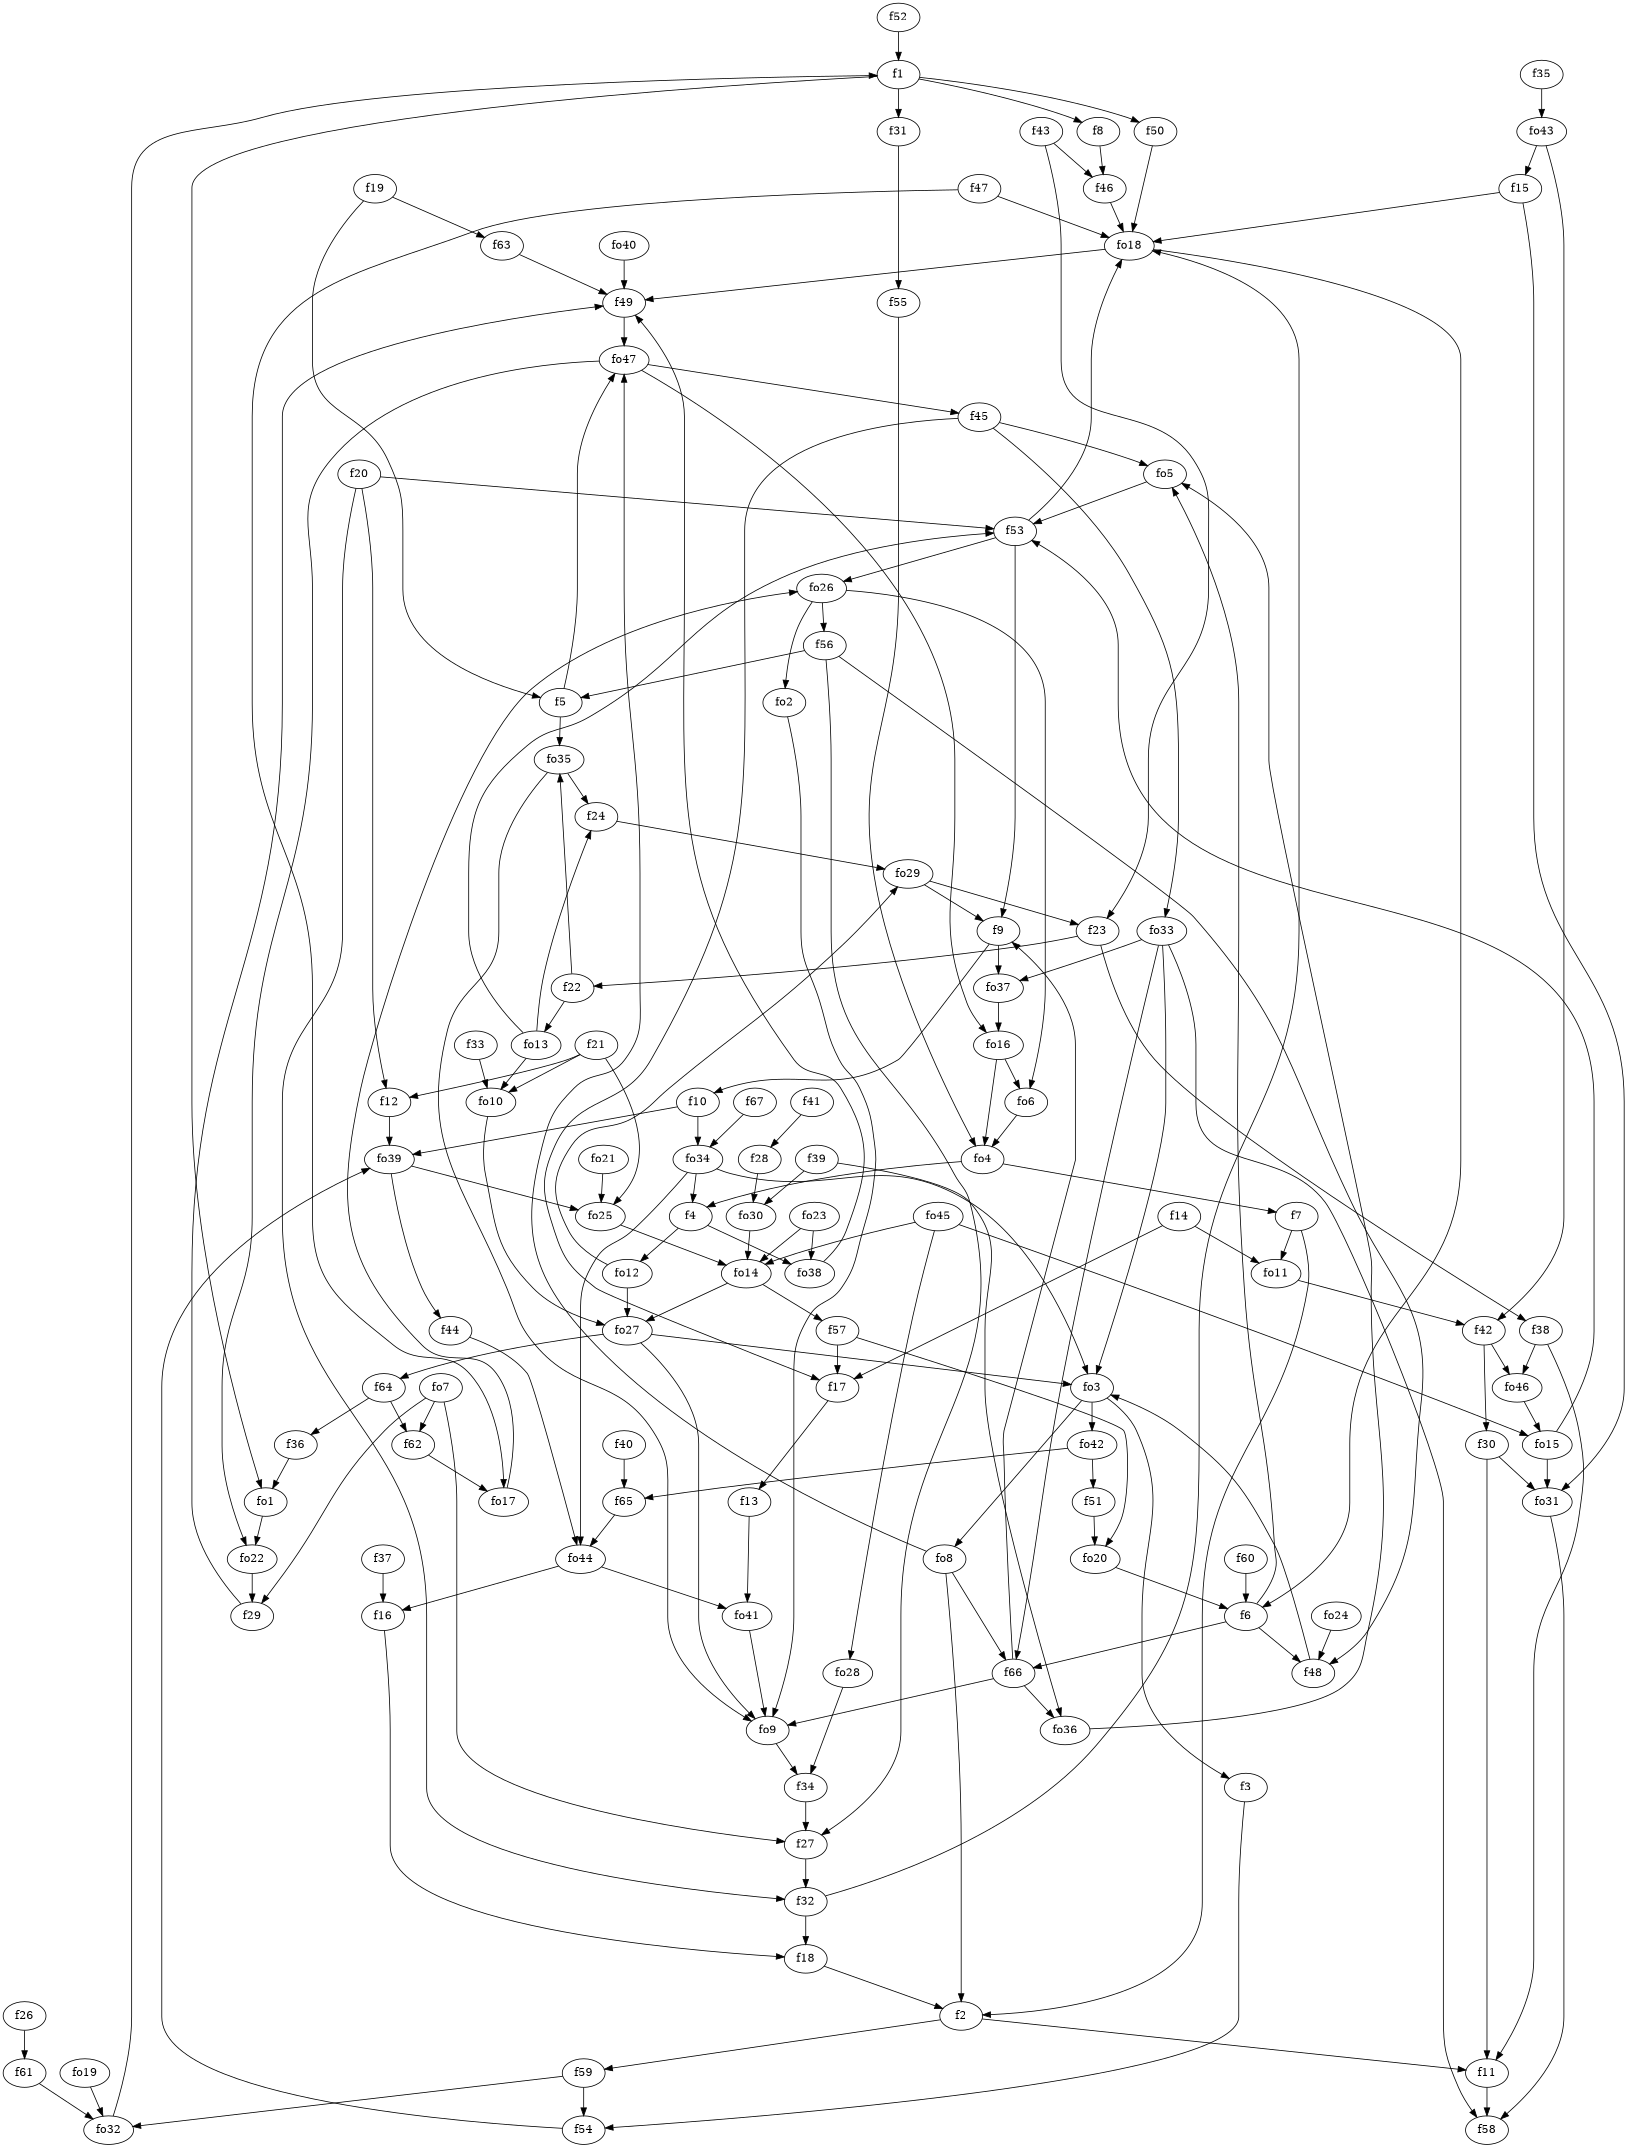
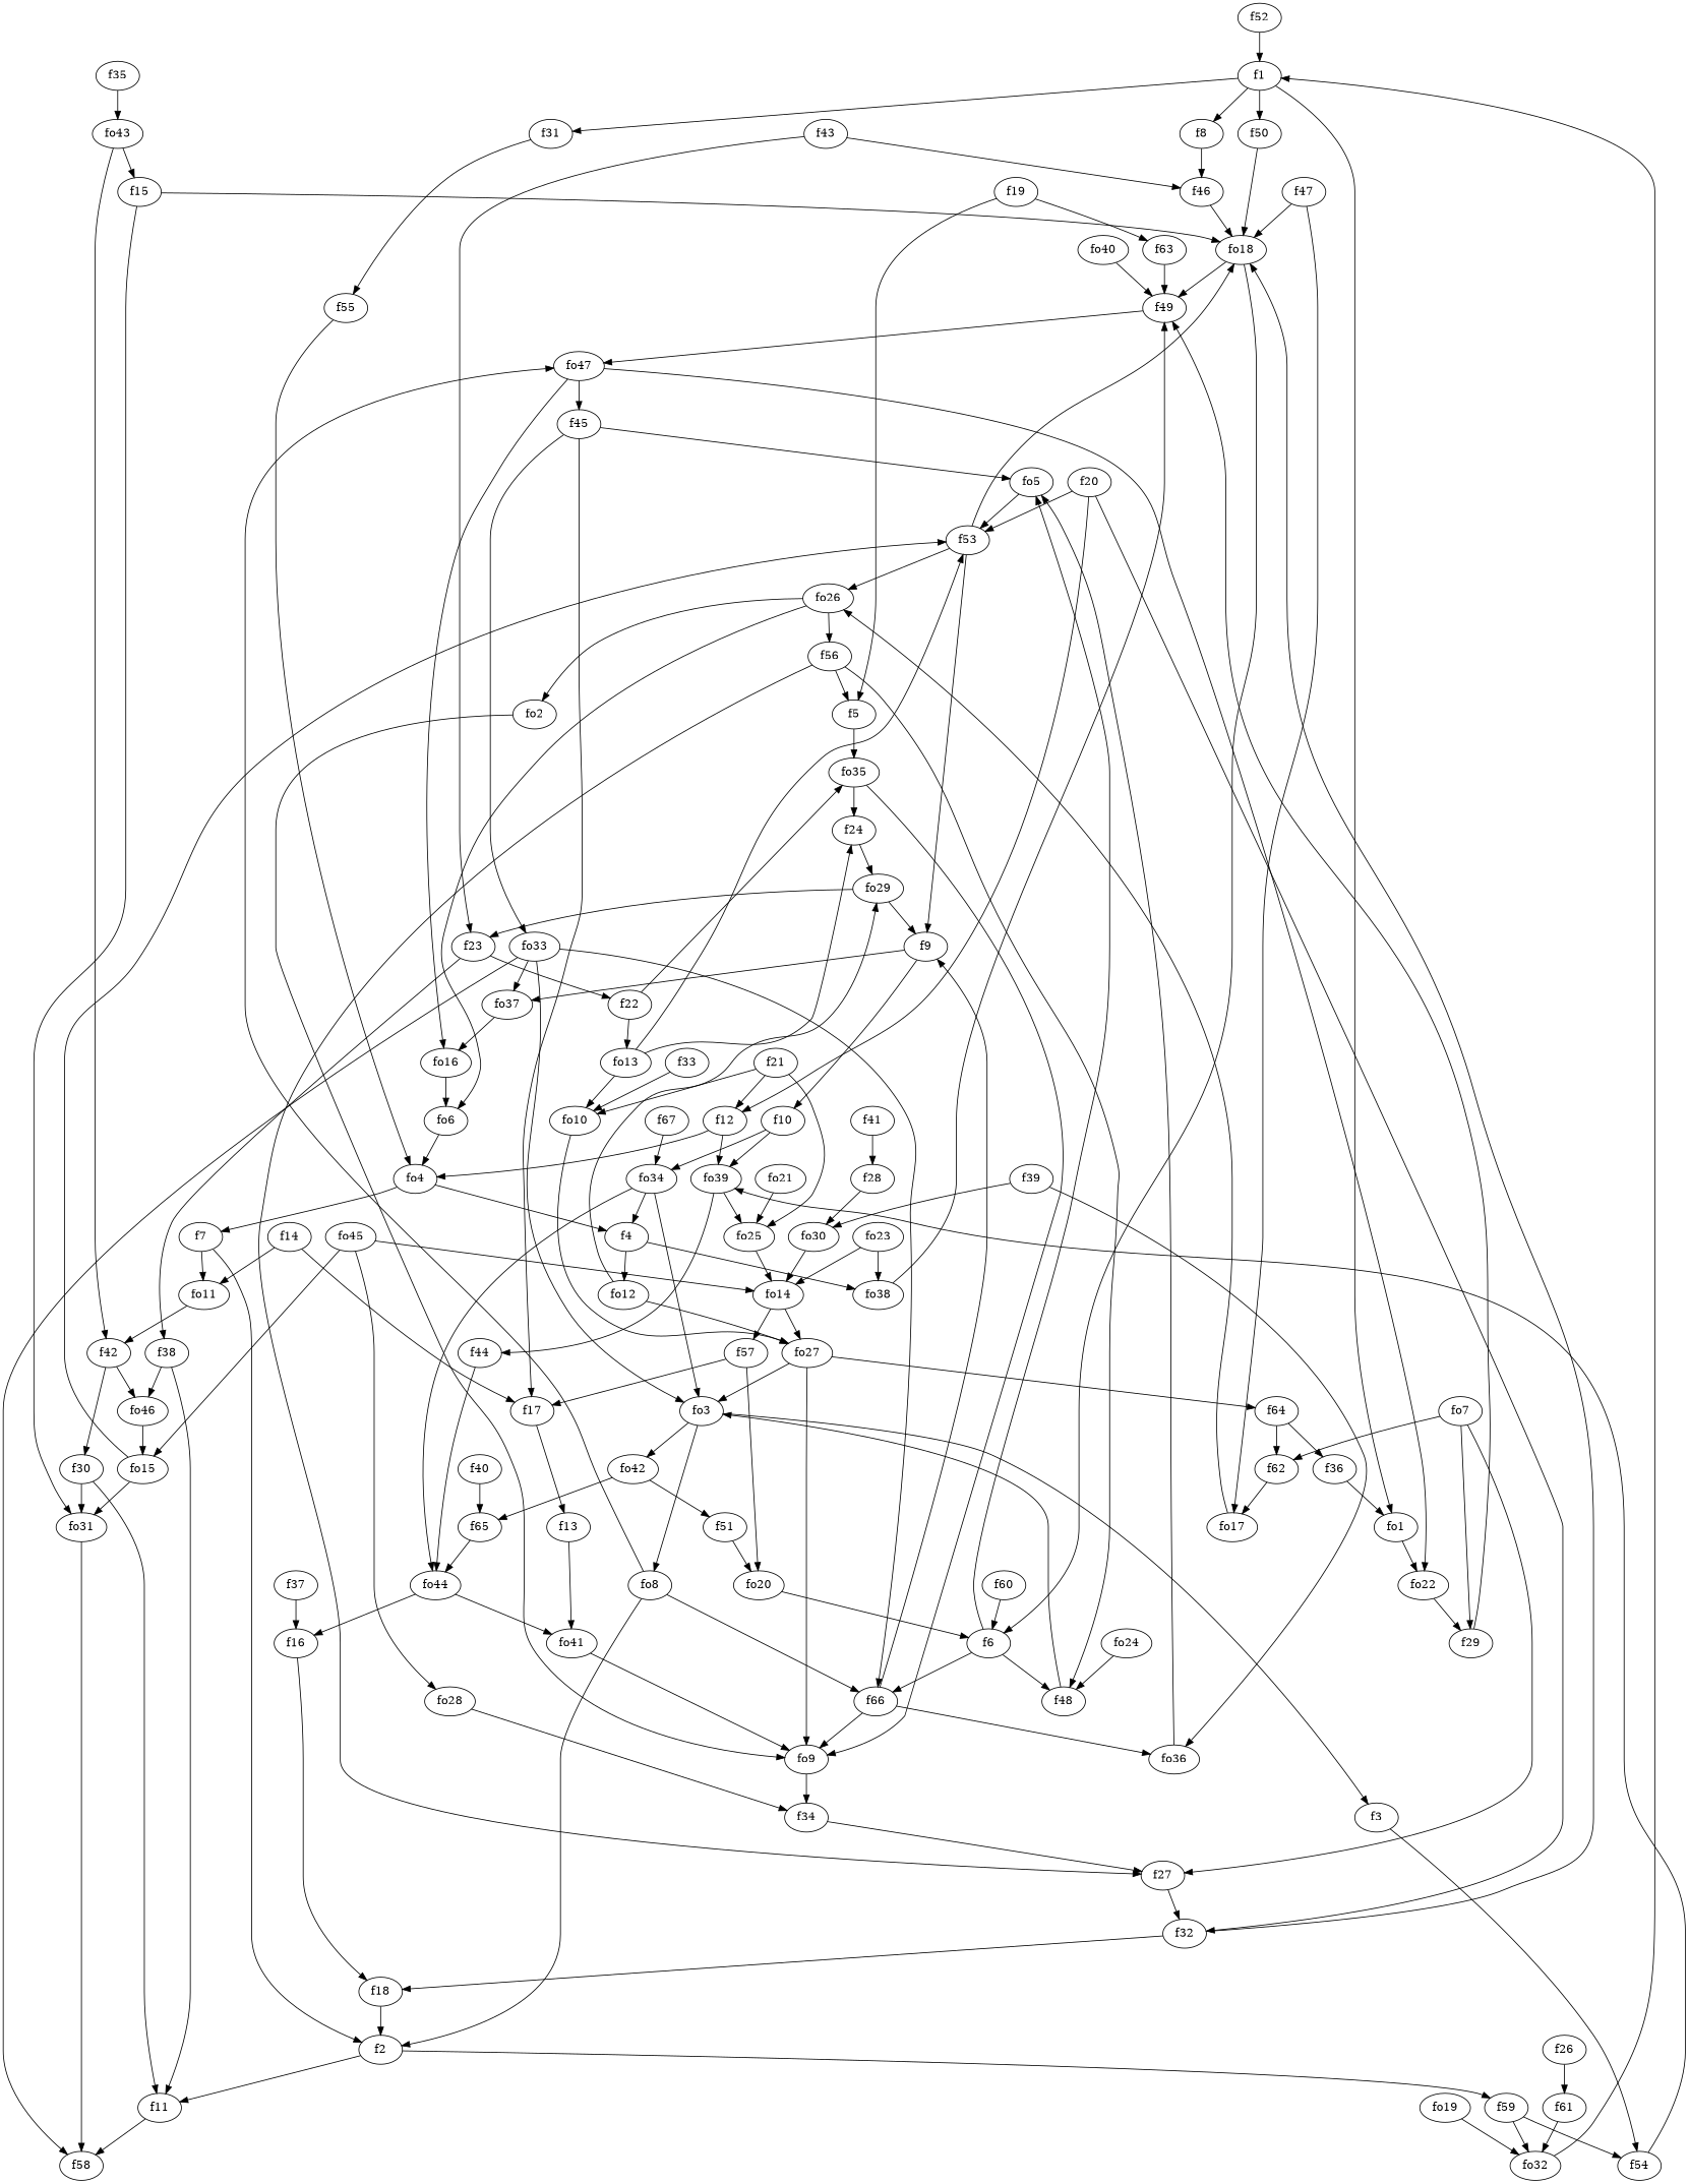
  strict digraph {
    fontname="DejaVu Serif"
    node [fontname="DejaVu Serif"]
    edge [fontname="DejaVu Serif" weight=2]
    f1
    f8
    f31
    f50
    fo1
    f46
    f55
    fo18
    fo22
    f2
    f11
    f59
    f58
    f54
    fo32
    f3
    fo39
    f4
    fo12
    fo38
    fo29
    fo27
    f49
    f5
    fo35
    fo47
    f24
    fo9
    f45
    fo16
    f6
    f48
    f66
    fo5
    fo3
    f9
    fo36
    f53
    f7
    fo11
    f42
    fo42
    f65
    f51
    f10
    fo37
    fo34
    fo44
    fo25
    f44
    f12
    fo4
    f13
    fo41
    f14
    f17
    f15
    fo31
    f16
    f18
    f19
    f63
    f20
    f32
    fo26
    f21
    fo10
    fo14
    f22
    fo13
    f23
    f38
    fo46
    fo24
    f26
    f61
    f27
    f28
    fo30
    f29
    f30
    f33
    f34
    f35
    fo43
    f36
    f37
    fo15
    f39
    f40
    f41
    f43
    fo33
    f47
    fo17
    fo8
    fo20
    f52
    f56
    fo2
    fo6
    f57
    f60
    f62
    f64
    f67
    fo7
    fo19
    fo21
    fo23
    fo28
    fo40
    fo45
    f1 -> f8
    f1 -> f31
    f1 -> f50
    f1 -> fo1
    f8 -> f46
    f31 -> f55
    f50 -> fo18
    fo1 -> fo22
    f46 -> fo18
    f55 -> fo4
    fo18 -> f49
    fo18 -> f6
    fo22 -> f29
    f2 -> f11
    f2 -> f59
    f11 -> f58
    f59 -> f54
    f59 -> fo32
    f54 -> fo39
    fo32 -> f1
    f3 -> f54
    fo39 -> fo25
    fo39 -> f44
    f4 -> fo12
    f4 -> fo38
    fo12 -> fo29
    fo12 -> fo27
    fo38 -> f49
    fo29 -> f9
    fo29 -> f23
    fo27 -> fo9
    fo27 -> fo3
    fo27 -> f64
    f49 -> fo47
    f5 -> fo35
-   f5 -> fo47
    fo35 -> f24
    fo35 -> fo9
    fo47 -> fo22
    fo47 -> f45
    fo47 -> fo16
    f24 -> fo29
    fo9 -> f34
    f45 -> fo5
    f45 -> f17
    f45 -> fo33
    fo16 -> fo6
    f6 -> f48
    f6 -> f66
    f6 -> fo5
    f48 -> fo3
    f66 -> fo9
    f66 -> f9
    f66 -> fo36
    fo5 -> f53
    fo3 -> f3
    fo3 -> fo42
    fo3 -> fo8
    f9 -> f10
    f9 -> fo37
    fo36 -> fo5
    f53 -> fo18
    f53 -> f9
    f53 -> fo26
    f7 -> f2
    f7 -> fo11
    fo11 -> f42
    f42 -> fo46
    f42 -> f30
    fo42 -> f65
    fo42 -> f51
    f65 -> fo44
    f51 -> fo20
    f10 -> fo39
    f10 -> fo34
    fo37 -> fo16
    fo34 -> f4
    fo34 -> fo3
    fo34 -> fo44
    fo44 -> fo41
    fo44 -> f16
    fo25 -> fo14
    f44 -> fo44
    f12 -> fo39
-   fo16 -> fo4
+   f12 -> fo4
    fo4 -> f4
    fo4 -> f7
    f13 -> fo41
    fo41 -> fo9
    f14 -> fo11
    f14 -> f17
    f17 -> f13
    f15 -> fo18
    f15 -> fo31
    fo31 -> f58
    f16 -> f18
    f18 -> f2
    f19 -> f5
    f19 -> f63
    f63 -> f49
    f20 -> f53
    f20 -> f12
    f20 -> f32
    f32 -> fo18
    f32 -> f18
    fo26 -> f56
    fo26 -> fo2
    fo26 -> fo6
    f21 -> fo25
    f21 -> f12
    f21 -> fo10
    fo10 -> fo27
    fo14 -> fo27
    fo14 -> f57
    f22 -> fo35
    f22 -> fo13
    fo13 -> f24
    fo13 -> f53
    fo13 -> fo10
    f23 -> f22
    f23 -> f38
    f38 -> f11
    f38 -> fo46
    fo46 -> fo15
    fo24 -> f48
    f26 -> f61
    f61 -> fo32
    f27 -> f32
    f28 -> fo30
    fo30 -> fo14
    f29 -> f49
    f30 -> f11
    f30 -> fo31
    f33 -> fo10
    f34 -> f27
    f35 -> fo43
    fo43 -> f42
    fo43 -> f15
    f36 -> fo1
    f37 -> f16
    fo15 -> f53
    fo15 -> fo31
    f39 -> fo36
    f39 -> fo30
    f40 -> f65
    f41 -> f28
    f43 -> f46
    f43 -> f23
    fo33 -> f58
    fo33 -> f66
    fo33 -> fo3
    fo33 -> fo37
    f47 -> fo18
    f47 -> fo17
    fo17 -> fo26
    fo8 -> f2
    fo8 -> fo47
    fo8 -> f66
    fo20 -> f6
    f52 -> f1
    f56 -> f5
    f56 -> f48
    f56 -> f27
    fo2 -> fo9
    fo6 -> fo4
    f57 -> f17
    f57 -> fo20
    f60 -> f6
    f62 -> fo17
    f64 -> f36
    f64 -> f62
    f67 -> fo34
    fo7 -> f27
    fo7 -> f29
    fo7 -> f62
    fo19 -> fo32
    fo21 -> fo25
    fo23 -> fo38
    fo23 -> fo14
    fo28 -> f34
    fo40 -> f49
    fo45 -> fo14
    fo45 -> fo15
    fo45 -> fo28
  }
